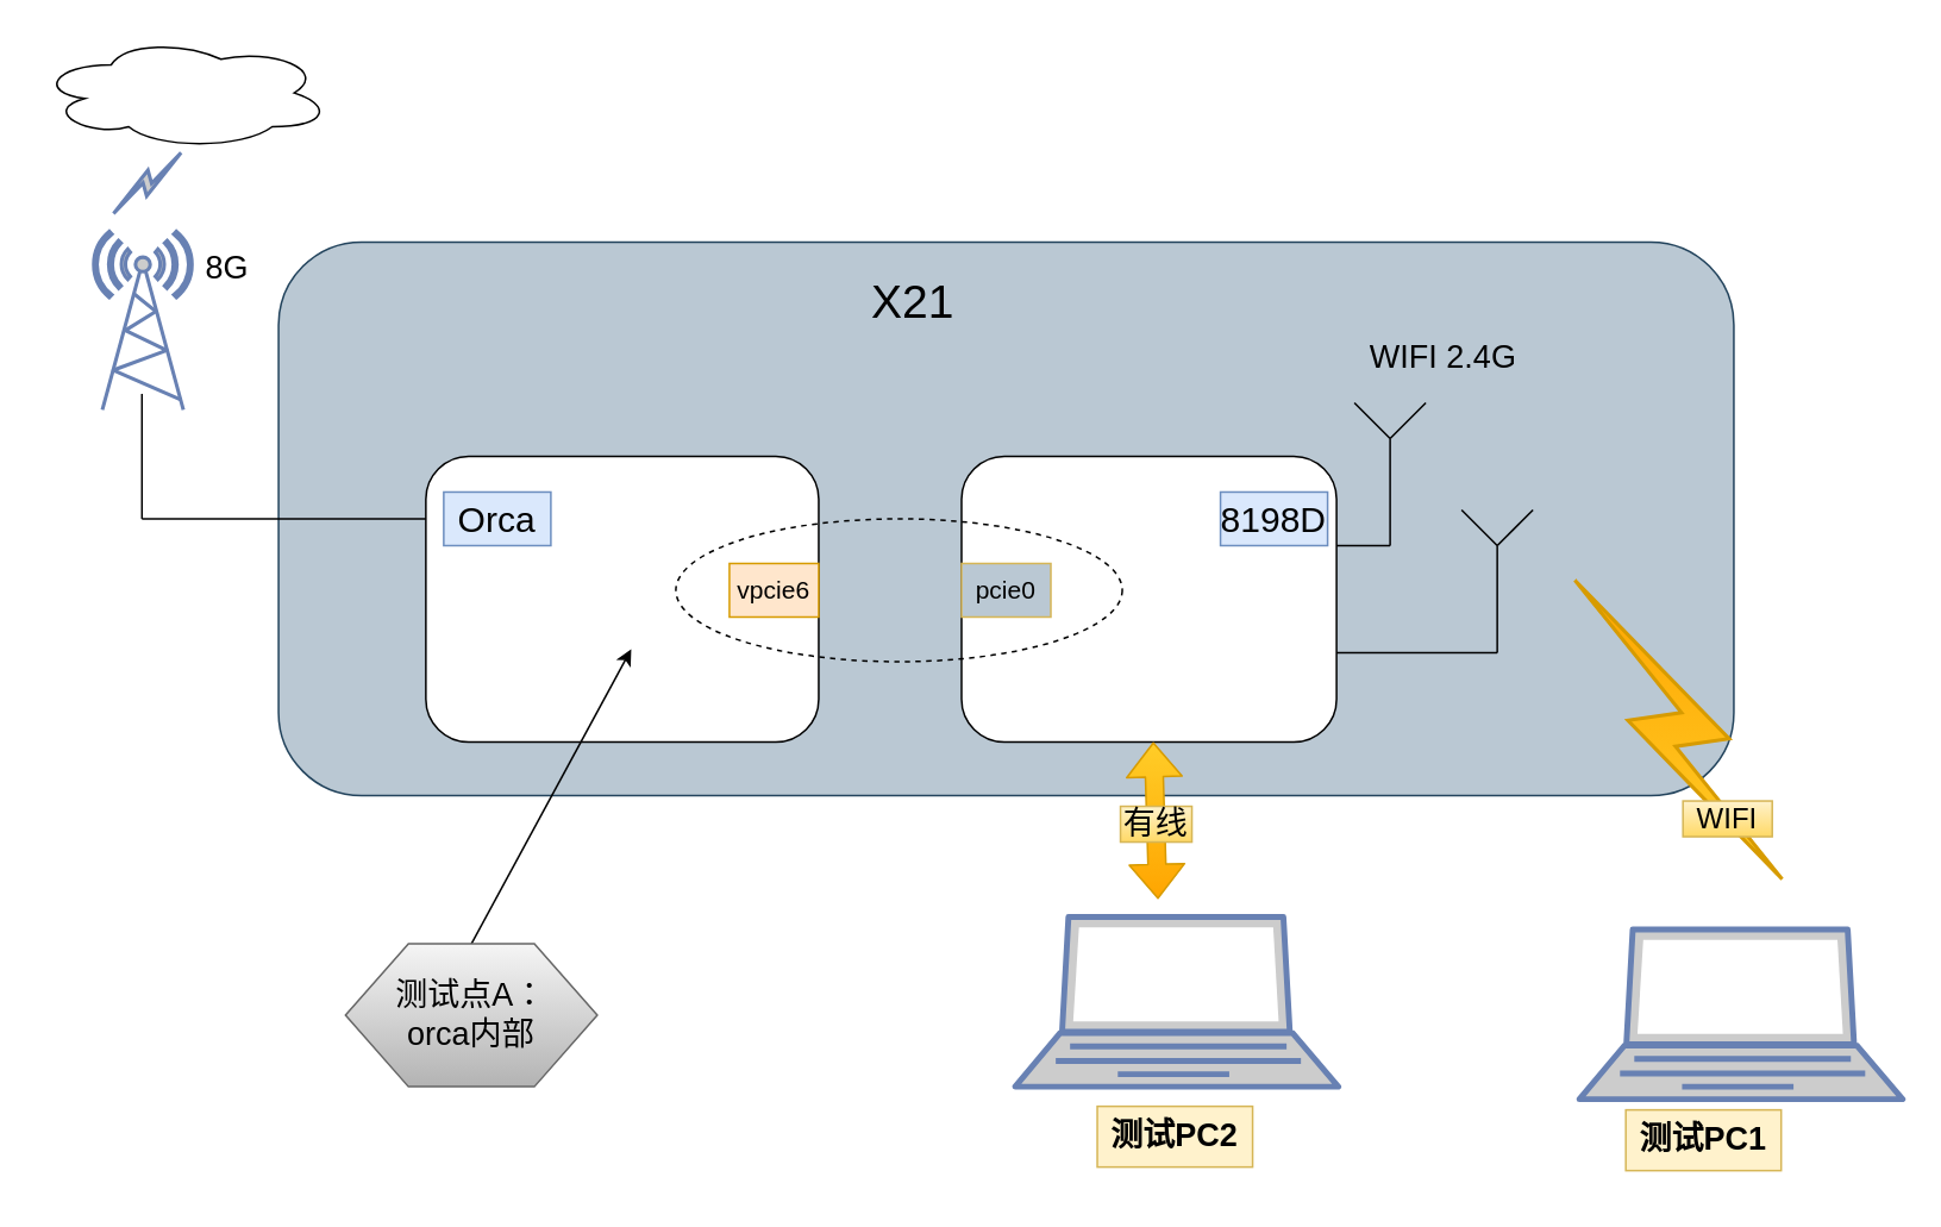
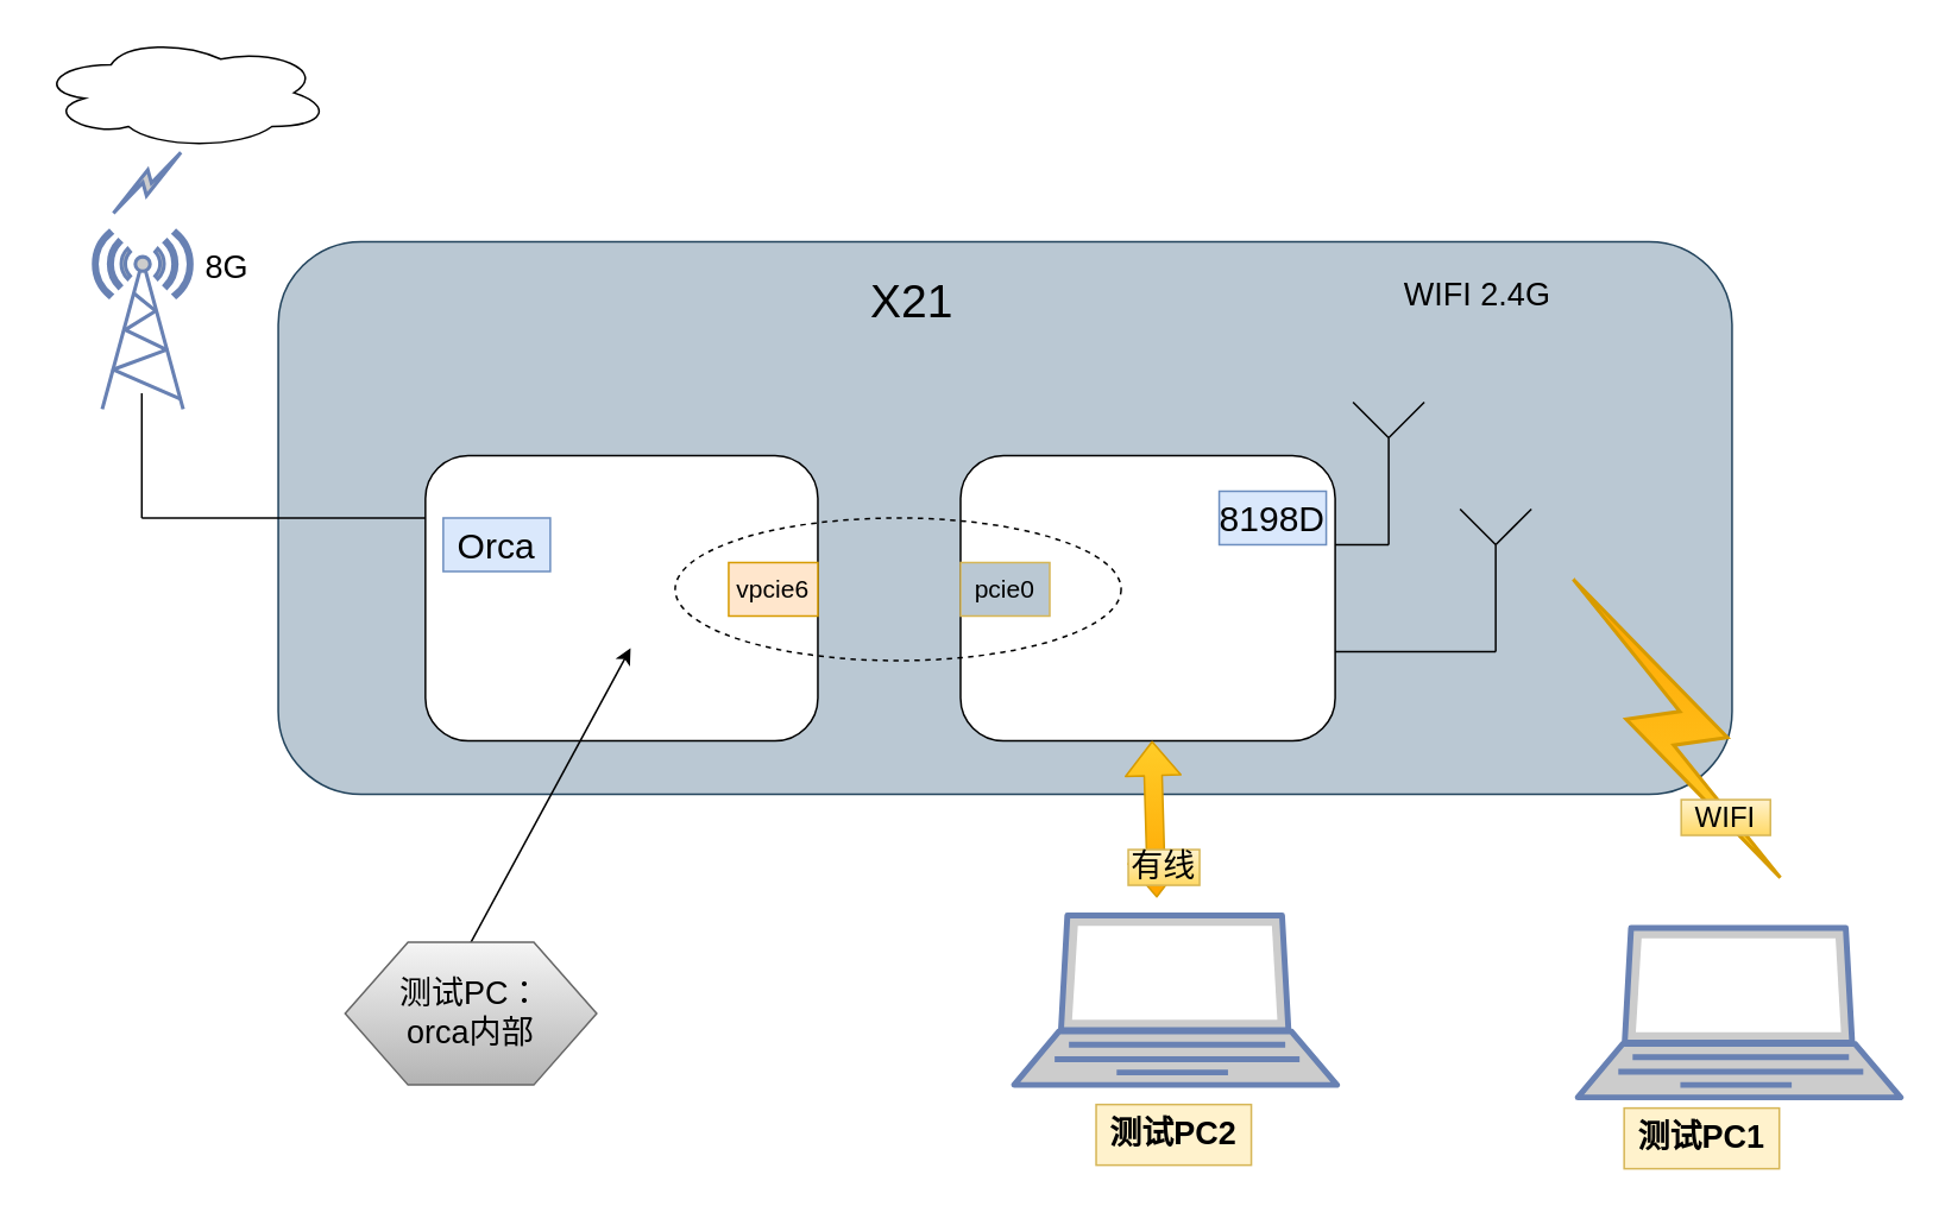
  <mxCell id="0" />
  <mxCell id="1" parent="0" />
  <mxCell id="2" value="" style="rounded=1;whiteSpace=wrap;html=1;fillColor=#bac8d3;strokeColor=#23445d;" vertex="1" parent="1"><mxGeometry x="155.5" y="135" width="815" height="310" as="geometry" /></mxCell>
  <mxCell id="3" value="" style="rounded=1;whiteSpace=wrap;html=1;" vertex="1" parent="1"><mxGeometry x="238" y="255" width="220" height="160" as="geometry" /></mxCell>
  <mxCell id="4" value="" style="rounded=1;whiteSpace=wrap;html=1;" vertex="1" parent="1"><mxGeometry x="538" y="255" width="210" height="160" as="geometry" /></mxCell>
  <mxCell id="5" value="&lt;font style=&quot;font-size: 14px&quot;&gt;vpcie6&lt;/font&gt;" style="rounded=0;whiteSpace=wrap;html=1;fillColor=#ffe6cc;strokeColor=#d79b00;" vertex="1" parent="1"><mxGeometry x="408" y="315" width="50" height="30" as="geometry" /></mxCell>
  <mxCell id="6" value="&lt;font style=&quot;font-size: 14px&quot;&gt;pcie0&lt;/font&gt;" style="rounded=0;whiteSpace=wrap;html=1;fillColor=#bac8d3;strokeColor=#d6b656;" vertex="1" parent="1"><mxGeometry x="538" y="315" width="50" height="30" as="geometry" /></mxCell>
- <mxCell id="7" value="&lt;font style=&quot;font-size: 20px&quot;&gt;Orca&lt;/font&gt;" style="text;html=1;strokeColor=#6c8ebf;fillColor=#dae8fc;align=center;verticalAlign=middle;whiteSpace=wrap;rounded=0;" vertex="1" parent="1"><mxGeometry x="248" y="275" width="60" height="30" as="geometry" /></mxCell>
+ <mxCell id="7" value="&lt;font style=&quot;font-size: 20px&quot;&gt;Orca&lt;/font&gt;" style="text;html=1;strokeColor=#6c8ebf;fillColor=#dae8fc;align=center;verticalAlign=middle;whiteSpace=wrap;rounded=0;" vertex="1" parent="1"><mxGeometry x="248" y="290" width="60" height="30" as="geometry" /></mxCell>
  <mxCell id="8" value="&lt;font style=&quot;font-size: 20px&quot;&gt;8198D&lt;/font&gt;" style="text;html=1;strokeColor=#6c8ebf;fillColor=#dae8fc;align=center;verticalAlign=middle;whiteSpace=wrap;rounded=0;" vertex="1" parent="1"><mxGeometry x="683" y="275" width="60" height="30" as="geometry" /></mxCell>
  <mxCell id="9" value="" style="group" vertex="1" connectable="0" parent="1"><mxGeometry x="79" y="210" width="47.5" height="80" as="geometry" /></mxCell>
  <mxCell id="10" value="" style="group" vertex="1" connectable="0" parent="9"><mxGeometry width="47.5" height="80" as="geometry" /></mxCell>
  <mxCell id="11" value="" style="group" vertex="1" connectable="0" parent="10"><mxGeometry width="47.5" height="80" as="geometry" /></mxCell>
  <mxCell id="12" value="" style="group" vertex="1" connectable="0" parent="11"><mxGeometry width="47.5" height="80" as="geometry" /></mxCell>
  <mxCell id="13" value="" style="group" vertex="1" connectable="0" parent="12"><mxGeometry width="47.5" height="80" as="geometry" /></mxCell>
  <mxCell id="14" value="" style="group" vertex="1" connectable="0" parent="13"><mxGeometry width="47.5" height="80" as="geometry" /></mxCell>
  <mxCell id="15" value="" style="group" vertex="1" connectable="0" parent="14"><mxGeometry width="47.5" height="80" as="geometry" /></mxCell>
  <mxCell id="16" value="" style="endArrow=none;html=1;fontFamily=Helvetica;fontSize=11;fontColor=#000000;align=center;strokeColor=#000000;" edge="1" parent="15"><mxGeometry width="50" height="50" relative="1" as="geometry"><mxPoint y="80" as="sourcePoint" /><mxPoint y="10" as="targetPoint" /></mxGeometry></mxCell>
  <mxCell id="17" value="" style="endArrow=none;html=1;" edge="1" parent="15"><mxGeometry width="50" height="50" relative="1" as="geometry"><mxPoint y="80" as="sourcePoint" /><mxPoint x="159" y="80" as="targetPoint" /></mxGeometry></mxCell>
  <mxCell id="18" value="" style="group" vertex="1" connectable="0" parent="1"><mxGeometry x="758" y="225" width="40" height="80" as="geometry" /></mxCell>
  <mxCell id="19" value="" style="group" vertex="1" connectable="0" parent="18"><mxGeometry width="40" height="80" as="geometry" /></mxCell>
  <mxCell id="20" value="" style="group" vertex="1" connectable="0" parent="19"><mxGeometry width="40" height="80" as="geometry" /></mxCell>
  <mxCell id="21" value="" style="group" vertex="1" connectable="0" parent="20"><mxGeometry width="40" height="80" as="geometry" /></mxCell>
  <mxCell id="22" value="" style="group" vertex="1" connectable="0" parent="21"><mxGeometry width="40" height="80" as="geometry" /></mxCell>
  <mxCell id="23" value="" style="group" vertex="1" connectable="0" parent="22"><mxGeometry width="40" height="80" as="geometry" /></mxCell>
  <mxCell id="24" value="" style="group" vertex="1" connectable="0" parent="23"><mxGeometry width="40" height="80" as="geometry" /></mxCell>
  <mxCell id="25" value="" style="endArrow=none;html=1;" edge="1" parent="24"><mxGeometry width="50" height="50" relative="1" as="geometry"><mxPoint x="20" y="80" as="sourcePoint" /><mxPoint x="20" y="20" as="targetPoint" /></mxGeometry></mxCell>
  <mxCell id="26" value="" style="endArrow=none;html=1;" edge="1" parent="24"><mxGeometry width="50" height="50" relative="1" as="geometry"><mxPoint x="20" y="20" as="sourcePoint" /><mxPoint x="40" as="targetPoint" /></mxGeometry></mxCell>
  <mxCell id="27" value="" style="endArrow=none;html=1;" edge="1" parent="24"><mxGeometry width="50" height="50" relative="1" as="geometry"><mxPoint x="20" y="20" as="sourcePoint" /><mxPoint as="targetPoint" /></mxGeometry></mxCell>
  <mxCell id="28" value="" style="group" vertex="1" connectable="0" parent="1"><mxGeometry x="818" y="285" width="40" height="80" as="geometry" /></mxCell>
  <mxCell id="29" value="" style="group" vertex="1" connectable="0" parent="28"><mxGeometry width="40" height="80" as="geometry" /></mxCell>
  <mxCell id="30" value="" style="group" vertex="1" connectable="0" parent="29"><mxGeometry width="40" height="80" as="geometry" /></mxCell>
  <mxCell id="31" value="" style="group" vertex="1" connectable="0" parent="30"><mxGeometry width="40" height="80" as="geometry" /></mxCell>
  <mxCell id="32" value="" style="group" vertex="1" connectable="0" parent="31"><mxGeometry width="40" height="80" as="geometry" /></mxCell>
  <mxCell id="33" value="" style="group" vertex="1" connectable="0" parent="32"><mxGeometry width="40" height="80" as="geometry" /></mxCell>
  <mxCell id="34" value="" style="group" vertex="1" connectable="0" parent="33"><mxGeometry width="40" height="80" as="geometry" /></mxCell>
  <mxCell id="35" value="" style="endArrow=none;html=1;" edge="1" parent="34"><mxGeometry width="50" height="50" relative="1" as="geometry"><mxPoint x="20" y="80" as="sourcePoint" /><mxPoint x="20" y="20" as="targetPoint" /></mxGeometry></mxCell>
  <mxCell id="36" value="" style="endArrow=none;html=1;" edge="1" parent="34"><mxGeometry width="50" height="50" relative="1" as="geometry"><mxPoint x="20" y="20" as="sourcePoint" /><mxPoint x="40" as="targetPoint" /></mxGeometry></mxCell>
  <mxCell id="37" value="" style="endArrow=none;html=1;" edge="1" parent="34"><mxGeometry width="50" height="50" relative="1" as="geometry"><mxPoint x="20" y="20" as="sourcePoint" /><mxPoint as="targetPoint" /></mxGeometry></mxCell>
  <mxCell id="38" value="" style="endArrow=none;html=1;" edge="1" parent="1"><mxGeometry width="50" height="50" relative="1" as="geometry"><mxPoint x="748" y="305" as="sourcePoint" /><mxPoint x="778" y="305" as="targetPoint" /></mxGeometry></mxCell>
  <mxCell id="39" value="" style="endArrow=none;html=1;" edge="1" parent="1"><mxGeometry width="50" height="50" relative="1" as="geometry"><mxPoint x="748" y="365" as="sourcePoint" /><mxPoint x="838" y="365" as="targetPoint" /></mxGeometry></mxCell>
  <mxCell id="40" value="&lt;font style=&quot;font-size: 18px&quot;&gt;8G&lt;/font&gt;" style="text;html=1;strokeColor=none;fillColor=none;align=center;verticalAlign=middle;whiteSpace=wrap;rounded=0;" vertex="1" parent="1"><mxGeometry x="107" y="135" width="40" height="30" as="geometry" /></mxCell>
- <mxCell id="41" value="&lt;font style=&quot;font-size: 18px&quot;&gt;WIFI 2.4G&lt;/font&gt;" style="text;html=1;strokeColor=none;fillColor=none;align=center;verticalAlign=middle;whiteSpace=wrap;rounded=0;" vertex="1" parent="1"><mxGeometry x="758" y="185" width="100" height="30" as="geometry" /></mxCell>
+ <mxCell id="41" value="&lt;font style=&quot;font-size: 18px&quot;&gt;WIFI 2.4G&lt;/font&gt;" style="text;html=1;strokeColor=none;fillColor=none;align=center;verticalAlign=middle;whiteSpace=wrap;rounded=0;" vertex="1" parent="1"><mxGeometry x="778" y="150" width="100" height="30" as="geometry" /></mxCell>
  <mxCell id="42" value="" style="ellipse;whiteSpace=wrap;html=1;fillColor=none;dashed=1;" vertex="1" parent="1"><mxGeometry x="378" y="290" width="250" height="80" as="geometry" /></mxCell>
  <mxCell id="43" value="&lt;font style=&quot;font-size: 26px&quot;&gt;X21&lt;/font&gt;" style="text;html=1;strokeColor=none;fillColor=none;align=center;verticalAlign=middle;whiteSpace=wrap;rounded=0;dashed=1;" vertex="1" parent="1"><mxGeometry x="458.5" y="152" width="104" height="33" as="geometry" /></mxCell>
  <mxCell id="44" value="" style="html=1;outlineConnect=0;fillColor=#ffcd28;strokeColor=#d79b00;gradientColor=#ffa500;gradientDirection=north;strokeWidth=2;shape=mxgraph.networks.comm_link_edge;html=1;startArrow=open;startFill=0;" edge="1" parent="1"><mxGeometry width="100" height="100" relative="1" as="geometry"><mxPoint x="1004" y="501" as="sourcePoint" /><mxPoint x="875" y="315" as="targetPoint" /></mxGeometry></mxCell>
  <mxCell id="45" value="" style="group" vertex="1" connectable="0" parent="1"><mxGeometry x="884" y="520" width="181" height="145" as="geometry" /></mxCell>
  <mxCell id="46" value="" style="fontColor=#0066CC;verticalAlign=top;verticalLabelPosition=bottom;labelPosition=center;align=center;html=1;outlineConnect=0;fillColor=#CCCCCC;strokeColor=#6881B3;gradientColor=none;gradientDirection=north;strokeWidth=2;shape=mxgraph.networks.laptop;fontStyle=1" vertex="1" parent="45"><mxGeometry width="181" height="95" as="geometry" /></mxCell>
  <mxCell id="47" value="&lt;font style=&quot;font-size: 18px&quot;&gt;测试PC1&lt;/font&gt;" style="text;html=1;strokeColor=#d6b656;fillColor=#fff2cc;align=center;verticalAlign=middle;whiteSpace=wrap;rounded=0;fontStyle=1" vertex="1" parent="45"><mxGeometry x="26" y="101" width="87" height="34" as="geometry" /></mxCell>
  <mxCell id="48" value="" style="endArrow=classic;html=1;exitX=0.5;exitY=0;exitDx=0;exitDy=0;" edge="1" parent="1" source="49"><mxGeometry width="50" height="50" relative="1" as="geometry"><mxPoint x="265" y="578" as="sourcePoint" /><mxPoint x="353" y="363" as="targetPoint" /></mxGeometry></mxCell>
- <mxCell id="49" value="&lt;font style=&quot;font-size: 18px&quot;&gt;测试点A：&lt;br&gt;orca内部&lt;/font&gt;" style="shape=hexagon;perimeter=hexagonPerimeter2;whiteSpace=wrap;html=1;fillColor=#f5f5f5;gradientColor=#b3b3b3;strokeColor=#666666;" vertex="1" parent="1"><mxGeometry x="193" y="528" width="141" height="80" as="geometry" /></mxCell>
+ <mxCell id="49" value="&lt;font style=&quot;font-size: 18px&quot;&gt;测试PC：&lt;br&gt;orca内部&lt;/font&gt;" style="shape=hexagon;perimeter=hexagonPerimeter2;whiteSpace=wrap;html=1;fillColor=#f5f5f5;gradientColor=#b3b3b3;strokeColor=#666666;" vertex="1" parent="1"><mxGeometry x="193" y="528" width="141" height="80" as="geometry" /></mxCell>
  <mxCell id="50" value="&lt;font style=&quot;font-size: 16px&quot;&gt;WIFI&lt;/font&gt;" style="text;html=1;strokeColor=#d6b656;fillColor=#fff2cc;align=center;verticalAlign=middle;whiteSpace=wrap;rounded=0;gradientColor=#ffd966;" vertex="1" parent="1"><mxGeometry x="942" y="448" width="50" height="20" as="geometry" /></mxCell>
  <mxCell id="51" value="" style="group" vertex="1" connectable="0" parent="1"><mxGeometry x="568" y="513" width="181" height="145" as="geometry" /></mxCell>
  <mxCell id="52" value="" style="fontColor=#0066CC;verticalAlign=top;verticalLabelPosition=bottom;labelPosition=center;align=center;html=1;outlineConnect=0;fillColor=#CCCCCC;strokeColor=#6881B3;gradientColor=none;gradientDirection=north;strokeWidth=2;shape=mxgraph.networks.laptop;fontStyle=1" vertex="1" parent="51"><mxGeometry width="181" height="95" as="geometry" /></mxCell>
  <mxCell id="53" value="&lt;font style=&quot;font-size: 18px&quot;&gt;测试PC2&lt;/font&gt;" style="text;html=1;strokeColor=#d6b656;fillColor=#fff2cc;align=center;verticalAlign=middle;whiteSpace=wrap;rounded=0;fontStyle=1" vertex="1" parent="51"><mxGeometry x="46" y="106" width="87" height="34" as="geometry" /></mxCell>
  <mxCell id="54" value="" style="shape=flexArrow;endArrow=classic;startArrow=classic;html=1;gradientColor=#ffa500;fillColor=#ffcd28;strokeColor=#d79b00;" edge="1" parent="1" target="4"><mxGeometry width="50" height="50" relative="1" as="geometry"><mxPoint x="648" y="503" as="sourcePoint" /><mxPoint x="676" y="433" as="targetPoint" /></mxGeometry></mxCell>
- <mxCell id="55" value="&lt;font style=&quot;font-size: 18px&quot;&gt;有线&lt;/font&gt;" style="text;html=1;strokeColor=#d6b656;fillColor=#fff2cc;align=center;verticalAlign=middle;whiteSpace=wrap;rounded=0;gradientColor=#ffd966;" vertex="1" parent="1"><mxGeometry x="627" y="451" width="40" height="20" as="geometry" /></mxCell>
+ <mxCell id="55" value="&lt;font style=&quot;font-size: 18px&quot;&gt;有线&lt;/font&gt;" style="text;html=1;strokeColor=#d6b656;fillColor=#fff2cc;align=center;verticalAlign=middle;whiteSpace=wrap;rounded=0;gradientColor=#ffd966;" vertex="1" parent="1"><mxGeometry x="632" y="476" width="40" height="20" as="geometry" /></mxCell>
  <mxCell id="56" value="" style="ellipse;shape=cloud;whiteSpace=wrap;html=1;fillColor=none;" vertex="1" parent="1"><mxGeometry x="20.75" y="20" width="164" height="63" as="geometry" /></mxCell>
  <mxCell id="57" value="" style="fontColor=#0066CC;verticalAlign=top;verticalLabelPosition=bottom;labelPosition=center;align=center;html=1;outlineConnect=0;fillColor=#CCCCCC;strokeColor=#6881B3;gradientColor=none;gradientDirection=north;strokeWidth=2;shape=mxgraph.networks.radio_tower;" vertex="1" parent="1"><mxGeometry x="52" y="129" width="55" height="100" as="geometry" /></mxCell>
  <mxCell id="58" value="" style="html=1;outlineConnect=0;fillColor=#CCCCCC;strokeColor=#6881B3;gradientColor=none;gradientDirection=north;strokeWidth=2;shape=mxgraph.networks.comm_link_edge;html=1;startArrow=open;startFill=0;" edge="1" parent="1"><mxGeometry width="100" height="100" relative="1" as="geometry"><mxPoint x="61" y="121" as="sourcePoint" /><mxPoint x="103" y="83" as="targetPoint" /></mxGeometry></mxCell>
